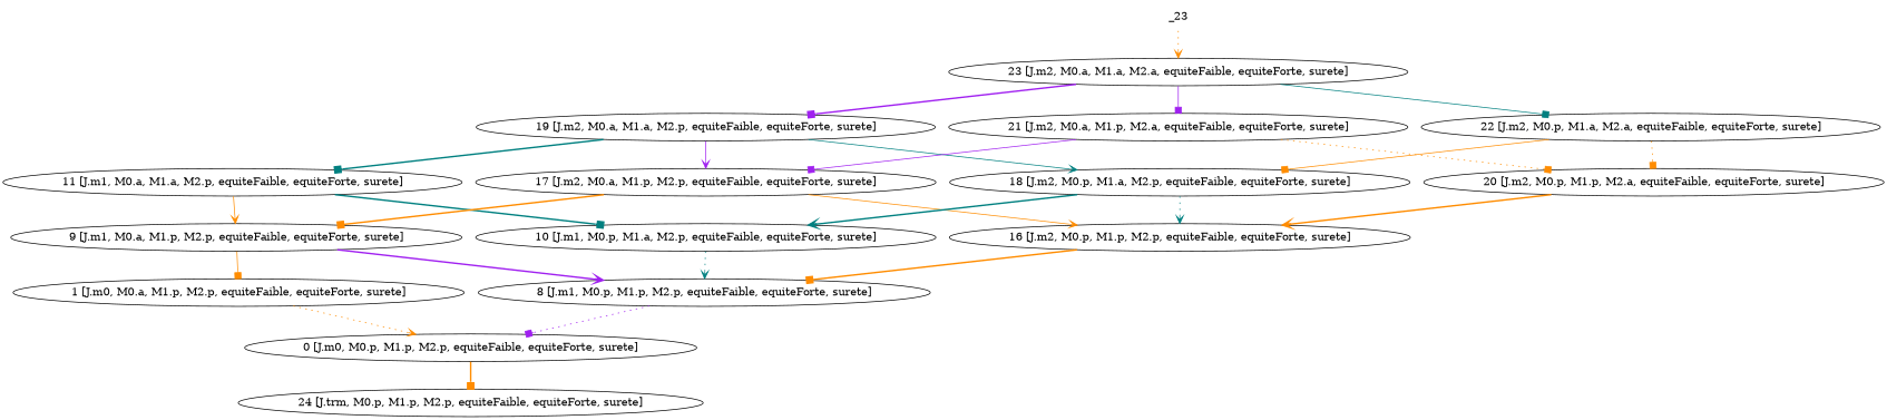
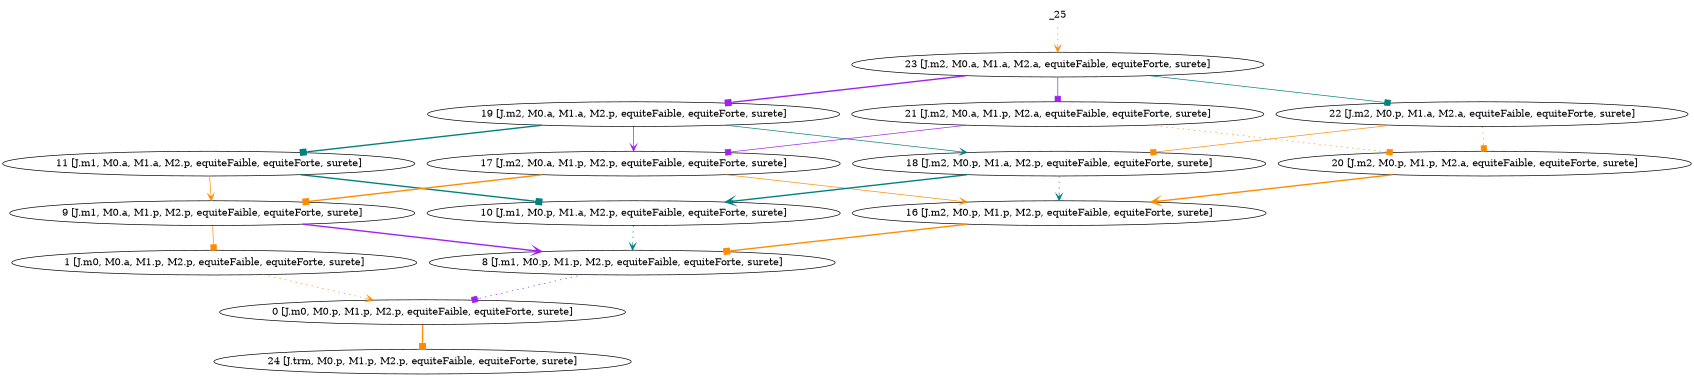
  digraph {
    edge [color=darkorange style=bold arrowhead=box]
-   _23 [shape=none]
+   _23 [shape=none label=_25]
    n2 [label="23 [J.m2, M0.a, M1.a, M2.a, equiteFaible, equiteForte, surete]"]
    n3 [label="19 [J.m2, M0.a, M1.a, M2.p, equiteFaible, equiteForte, surete]"]
    n4 [label="21 [J.m2, M0.a, M1.p, M2.a, equiteFaible, equiteForte, surete]"]
    n5 [label="22 [J.m2, M0.p, M1.a, M2.a, equiteFaible, equiteForte, surete]"]
    n6 [label="1 [J.m0, M0.a, M1.p, M2.p, equiteFaible, equiteForte, surete]"]
    n7 [label="0 [J.m0, M0.p, M1.p, M2.p, equiteFaible, equiteForte, surete]"]
    n8 [label="24 [J.trm, M0.p, M1.p, M2.p, equiteFaible, equiteForte, surete]"]
    n9 [label="11 [J.m1, M0.a, M1.a, M2.p, equiteFaible, equiteForte, surete]"]
    n10 [label="9 [J.m1, M0.a, M1.p, M2.p, equiteFaible, equiteForte, surete]"]
    n11 [label="10 [J.m1, M0.p, M1.a, M2.p, equiteFaible, equiteForte, surete]"]
    n12 [label="8 [J.m1, M0.p, M1.p, M2.p, equiteFaible, equiteForte, surete]"]
    n13 [label="17 [J.m2, M0.a, M1.p, M2.p, equiteFaible, equiteForte, surete]"]
    n14 [label="18 [J.m2, M0.p, M1.a, M2.p, equiteFaible, equiteForte, surete]"]
    n15 [label="20 [J.m2, M0.p, M1.p, M2.a, equiteFaible, equiteForte, surete]"]
    n16 [label="16 [J.m2, M0.p, M1.p, M2.p, equiteFaible, equiteForte, surete]"]
    _23 -> n2 [style=dotted arrowhead=vee]
    n2 -> n3 [color=purple]
    n2 -> n4 [color=purple style=solid]
    n2 -> n5 [color=teal style=solid]
    n3 -> n9 [color=teal]
    n3 -> n13 [color=purple style=solid arrowhead=vee]
    n3 -> n14 [color=teal style=solid arrowhead=vee]
    n4 -> n13 [color=purple style=solid]
    n4 -> n15 [style=dotted]
    n5 -> n14 [style=solid]
    n5 -> n15 [style=dotted]
    n6 -> n7 [style=dotted arrowhead=vee]
    n7 -> n8
    n9 -> n10 [style=solid arrowhead=vee]
    n9 -> n11 [color=teal]
    n10 -> n6 [style=solid]
    n10 -> n12 [color=purple arrowhead=vee]
    n11 -> n12 [color=teal style=dotted arrowhead=vee]
    n12 -> n7 [color=purple style=dotted]
    n13 -> n10
    n13 -> n16 [style=solid arrowhead=vee]
    n14 -> n11 [color=teal arrowhead=vee]
    n14 -> n16 [color=teal style=dotted arrowhead=vee]
    n15 -> n16 [arrowhead=vee]
    n16 -> n12
  }
